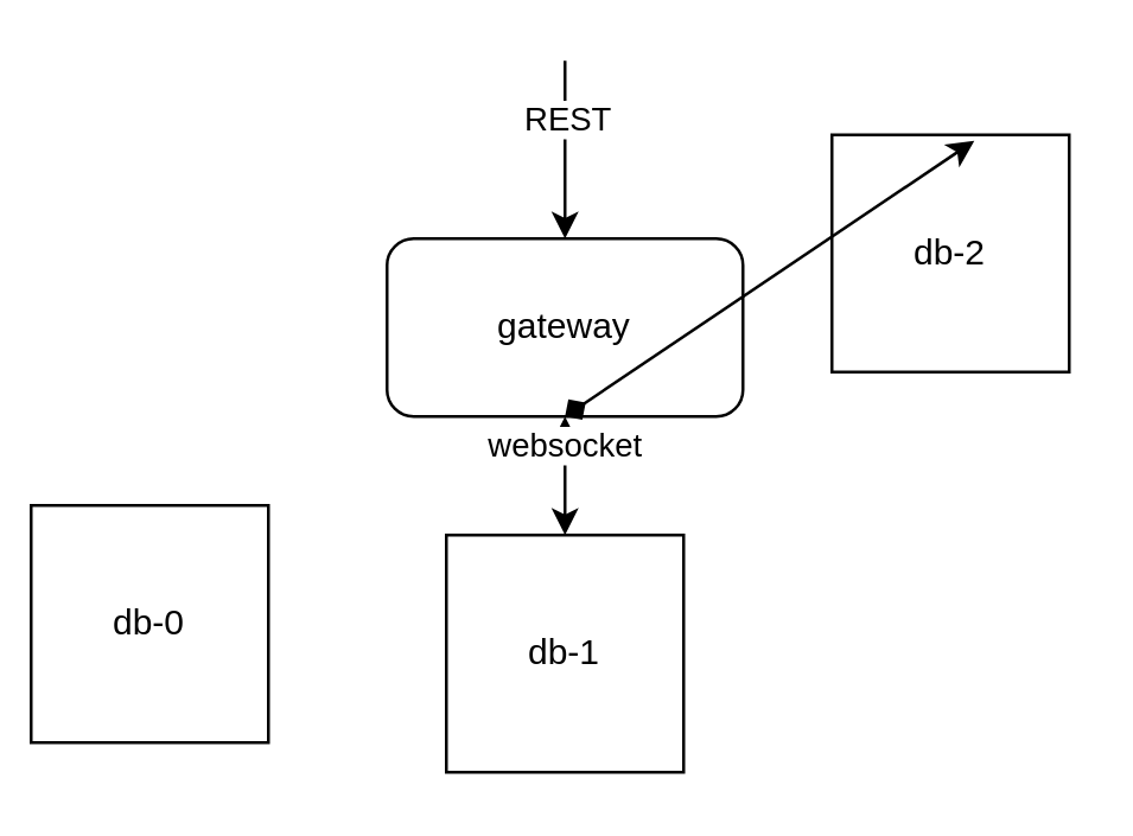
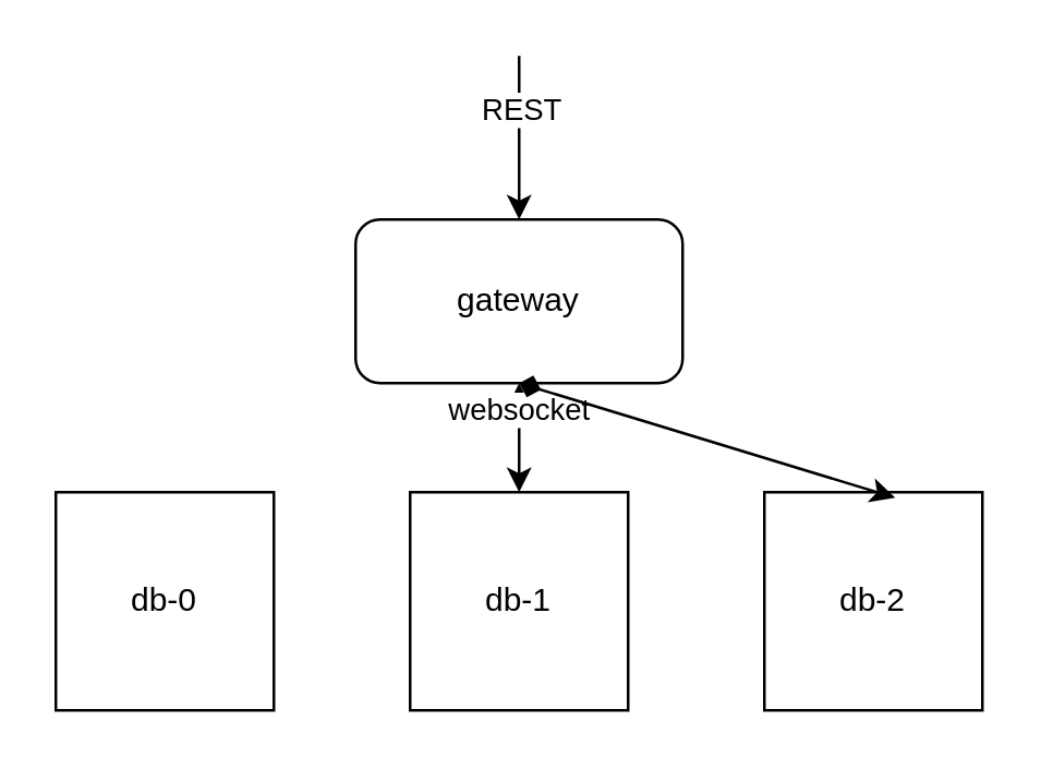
  <mxCell id="0" />
  <mxCell id="1" parent="0" />
  <mxCell id="2" value="gateway" style="rounded=1;whiteSpace=wrap;html=1;" vertex="1" parent="1"><mxGeometry x="130" y="80" width="120" height="60" as="geometry" /></mxCell>
- <mxCell id="3" value="db-0" style="whiteSpace=wrap;html=1;aspect=fixed;" vertex="1" parent="1"><mxGeometry x="10" y="170" width="80" height="80" as="geometry" /></mxCell>
+ <mxCell id="3" value="db-0" style="whiteSpace=wrap;html=1;aspect=fixed;" vertex="1" parent="1"><mxGeometry x="20" y="180" width="80" height="80" as="geometry" /></mxCell>
  <mxCell id="4" value="db-1" style="whiteSpace=wrap;html=1;aspect=fixed;" vertex="1" parent="1"><mxGeometry x="150" y="180" width="80" height="80" as="geometry" /></mxCell>
- <mxCell id="5" value="db-2" style="whiteSpace=wrap;html=1;aspect=fixed;" vertex="1" parent="1"><mxGeometry x="280" y="45" width="80" height="80" as="geometry" /></mxCell>
+ <mxCell id="5" value="db-2" style="whiteSpace=wrap;html=1;aspect=fixed;" vertex="1" parent="1"><mxGeometry x="280" y="180" width="80" height="80" as="geometry" /></mxCell>
  <mxCell id="6" value="" style="endArrow=classic;html=1;" edge="1" parent="1" target="2"><mxGeometry width="50" height="50" relative="1" as="geometry"><mxPoint x="190" as="sourcePoint" y="20" /><mxPoint x="230" y="360" as="targetPoint" /></mxGeometry></mxCell>
  <mxCell id="7" value="REST" style="edgeLabel;html=1;align=center;verticalAlign=middle;resizable=0;points=[];" vertex="1" connectable="0" parent="6"><mxGeometry x="-0.367" relative="1" as="geometry"><mxPoint as="offset" /></mxGeometry></mxCell>
  <mxCell id="8" value="websocket" style="endArrow=classic;startArrow=classic;html=1;" edge="1" parent="1"><mxGeometry x="0.5" width="50" height="50" relative="1" as="geometry"><mxPoint x="190" y="180" as="sourcePoint" /><mxPoint x="190" y="140" as="targetPoint" /><mxPoint as="offset" /></mxGeometry></mxCell>
  <mxCell id="9" value="" style="endArrow=diamond;startArrow=classic;html=1;entryX=0.5;entryY=1;entryDx=0;entryDy=0;exitX=0.6;exitY=0.025;exitDx=0;exitDy=0;exitPerimeter=0;" edge="1" parent="1" source="5" target="2"><mxGeometry width="50" height="50" relative="1" as="geometry"><mxPoint x="180" y="410" as="sourcePoint" /><mxPoint x="230" y="360" as="targetPoint" /></mxGeometry></mxCell>
